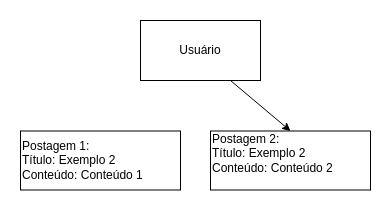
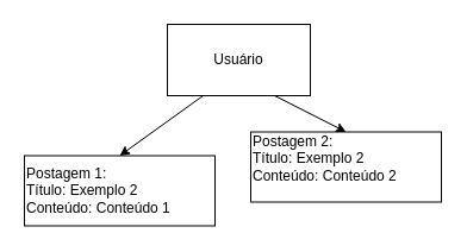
  <mxCell id="0" />
  <mxCell id="1" parent="0" />
  <mxCell id="2" value="Usuário" style="rounded=0;whiteSpace=wrap;html=1;" vertex="1" parent="1"><mxGeometry x="140" y="20" width="120" height="60" as="geometry" /></mxCell>
  <mxCell id="3" value="Postagem 1:&lt;br&gt;Título: Exemplo 2&lt;br&gt;Conteúdo: Conteúdo 1&lt;br&gt;" style="rounded=0;whiteSpace=wrap;html=1;align=left;" vertex="1" parent="1"><mxGeometry x="20" y="130.5" width="160" height="59" as="geometry" /></mxCell>
- <mxCell id="4" value="Postagem 2:&lt;br&gt;Título: Exemplo 2&lt;br&gt;Conteúdo: Conteúdo 2&lt;br&gt;&lt;br&gt;" style="rounded=0;whiteSpace=wrap;html=1;align=left;" vertex="1" parent="1"><mxGeometry x="210" y="130.5" width="160" height="59" as="geometry" /></mxCell>
+ <mxCell id="4" value="Postagem 2:&lt;br&gt;Título: Exemplo 2&lt;br&gt;Conteúdo: Conteúdo 2&lt;br&gt;&lt;br&gt;" style="rounded=0;whiteSpace=wrap;html=1;align=left;" vertex="1" parent="1"><mxGeometry x="210" y="110.5" width="160" height="59" as="geometry" /></mxCell>
+ <mxCell id="5" value="" style="endArrow=classic;html=1;exitX=0.25;exitY=1;exitDx=0;exitDy=0;entryX=0.5;entryY=0;entryDx=0;entryDy=0;" edge="1" parent="1" source="2" target="3"><mxGeometry width="50" height="50" relative="1" as="geometry"><mxPoint x="20" y="260" as="sourcePoint" /><mxPoint x="70" y="210" as="targetPoint" /></mxGeometry></mxCell>
  <mxCell id="6" value="" style="endArrow=classic;html=1;exitX=0.75;exitY=1;exitDx=0;exitDy=0;entryX=0.5;entryY=0;entryDx=0;entryDy=0;" edge="1" parent="1" source="2" target="4"><mxGeometry width="50" height="50" relative="1" as="geometry"><mxPoint x="20" y="260" as="sourcePoint" /><mxPoint x="70" y="210" as="targetPoint" /></mxGeometry></mxCell>
